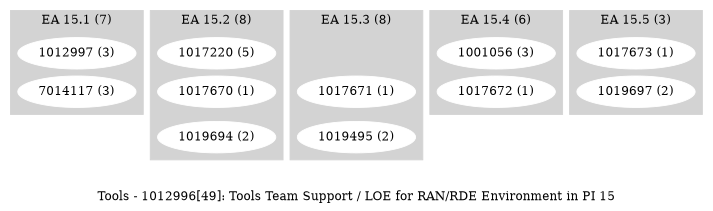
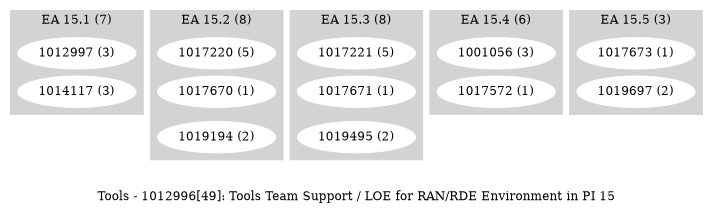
  digraph {
    label="Tools - 1012996[49]: Tools Team Support / LOE for RAN/RDE Environment in PI 15"
    ranksep=.1
    node [color=white style=filled]
    edge [style=invis]
    "1012997 (3)"
-   "1014117 (3)" [label="7014117 (3)"]
+   "1014117 (3)"
    "1017220 (5)"
    "1017670 (1)"
-   "1019694 (2)"
+   "1019694 (2)" [label="1019194 (2)"]
+   "1017221 (5)"
    "1017671 (1)"
    n8 [label="1019495 (2)"]
    "1001056 (3)"
-   "1017672 (1)"
+   "1017672 (1)" [label="1017572 (1)"]
    "1017673 (1)"
    "1019697 (2)"
    subgraph cluster_1 {
      color=lightgrey
      label="EA 15.1 (7)"
      style=filled
      "1012997 (3)"
      "1014117 (3)"
    }
    subgraph cluster_2 {
      color=lightgrey
      label="EA 15.2 (8)"
      style=filled
      "1017220 (5)"
      "1017670 (1)"
      "1019694 (2)"
    }
    subgraph cluster_3 {
      color=lightgrey
      label="EA 15.3 (8)"
      style=filled
+     "1017221 (5)"
      "1017671 (1)"
      n8
    }
    subgraph cluster_4 {
      color=lightgrey
      label="EA 15.4 (6)"
      style=filled
      "1001056 (3)"
      "1017672 (1)"
    }
    subgraph cluster_5 {
      color=lightgrey
      label="EA 15.5 (3)"
      style=filled
      "1017673 (1)"
      "1019697 (2)"
    }
    "1012997 (3)" -> "1014117 (3)"
    "1017220 (5)" -> "1017670 (1)"
    "1017670 (1)" -> "1019694 (2)"
+   "1017221 (5)" -> "1017671 (1)"
    "1017671 (1)" -> n8
    "1001056 (3)" -> "1017672 (1)"
    "1017673 (1)" -> "1019697 (2)"
  }
